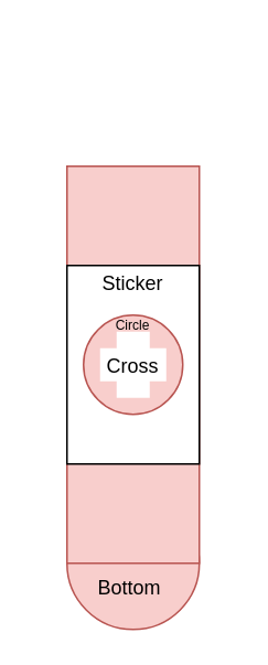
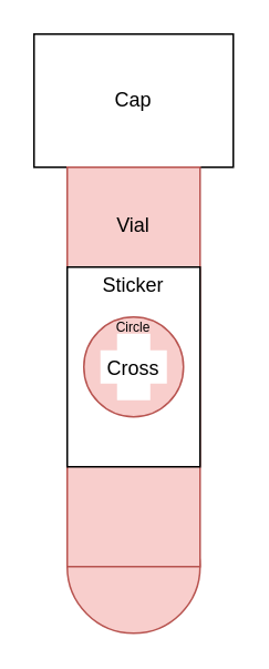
  <mxCell id="0" />
  <mxCell id="1" parent="0" />
+ <mxCell id="2" value="Cap" style="rounded=0;whiteSpace=wrap;html=1;gradientColor=none;" parent="1" vertex="1"><mxGeometry x="20" y="20" width="120" height="80" as="geometry" /></mxCell>
  <mxCell id="3" value="" style="ellipse;whiteSpace=wrap;html=1;aspect=fixed;fillColor=#f8cecc;strokeColor=#b85450;" parent="1" vertex="1"><mxGeometry x="40" y="300" width="80" height="80" as="geometry" /></mxCell>
  <mxCell id="4" value="" style="rounded=0;whiteSpace=wrap;html=1;fillColor=#f8cecc;strokeColor=#b85450;" parent="1" vertex="1"><mxGeometry x="40" y="100" width="80" height="240" as="geometry" /></mxCell>
  <mxCell id="5" value="" style="rounded=0;whiteSpace=wrap;html=1;" parent="1" vertex="1"><mxGeometry x="40" y="160" width="80" height="120" as="geometry" /></mxCell>
  <mxCell id="6" value="" style="ellipse;whiteSpace=wrap;html=1;aspect=fixed;fillColor=#f8cecc;strokeColor=#b85450;" parent="1" vertex="1"><mxGeometry x="50" y="190" width="60" height="60" as="geometry" /></mxCell>
  <mxCell id="7" value="" style="rounded=0;whiteSpace=wrap;html=1;strokeColor=none;" parent="1" vertex="1"><mxGeometry x="60" y="210" width="40" height="20" as="geometry" /></mxCell>
  <mxCell id="8" value="" style="rounded=0;whiteSpace=wrap;html=1;strokeColor=none;" parent="1" vertex="1"><mxGeometry x="70" y="200" width="20" height="40" as="geometry" /></mxCell>
- <mxCell id="9" value="Bottom" style="text;html=1;align=center;verticalAlign=middle;whiteSpace=wrap;rounded=0;" parent="1" vertex="1"><mxGeometry x="47.5" y="340" width="60" height="30" as="geometry" /></mxCell>
+ <mxCell id="10" value="Vial" style="text;html=1;align=center;verticalAlign=middle;whiteSpace=wrap;rounded=0;" parent="1" vertex="1"><mxGeometry x="50" y="120" width="60" height="30" as="geometry" /></mxCell>
  <mxCell id="11" value="Sticker" style="text;html=1;align=center;verticalAlign=middle;whiteSpace=wrap;rounded=0;" parent="1" vertex="1"><mxGeometry x="50" y="170" width="60" as="geometry" /></mxCell>
  <mxCell id="12" value="Cross" style="text;html=1;align=center;verticalAlign=middle;whiteSpace=wrap;rounded=0;" parent="1" vertex="1"><mxGeometry x="50" y="220" width="60" as="geometry" /></mxCell>
  <mxCell id="13" value="Circle" style="text;html=1;align=center;verticalAlign=middle;whiteSpace=wrap;rounded=0;fontSize=8;" parent="1" vertex="1"><mxGeometry x="49.5" y="195" width="60" as="geometry" /></mxCell>
